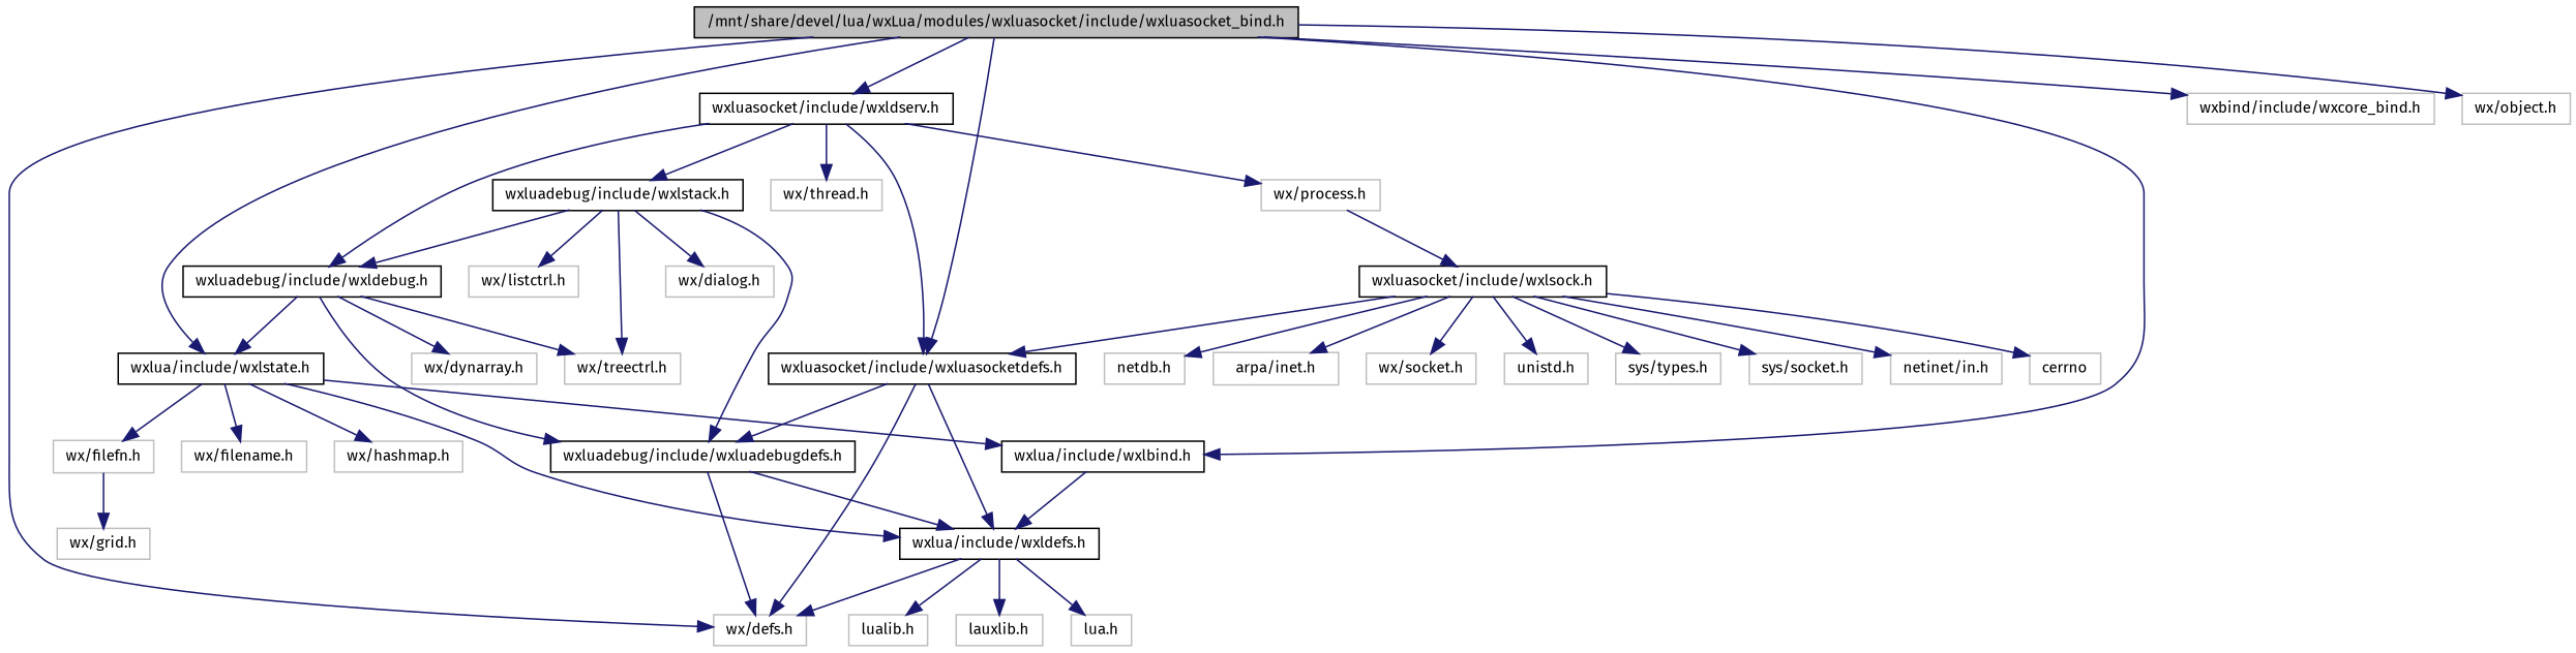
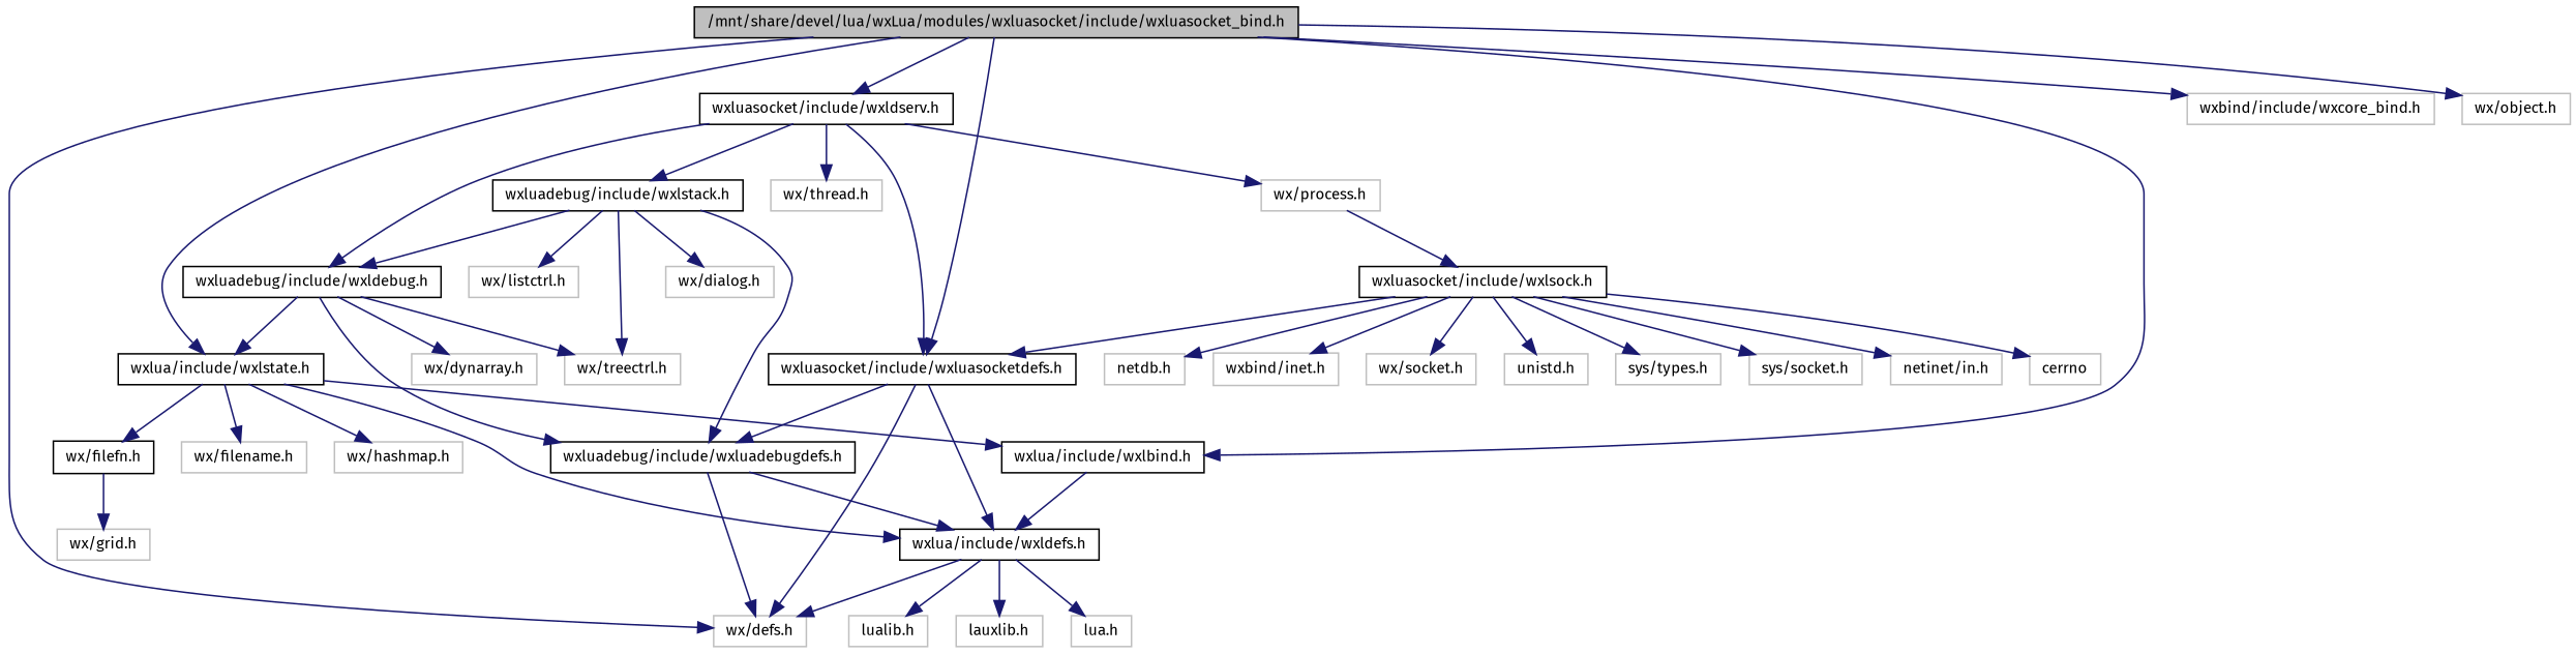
  digraph {
    fontname="Fira Sans"
    node [color=grey75 fillcolor=white fontname="Fira Sans" fontsize=10 shape=record style=filled]
    edge [color=midnightblue fontname="Fira Sans" fontsize=10 labelfontname=FreeSans labelfontsize=10 style=solid]
    n1 [color=black fillcolor=grey75 fontcolor=black height=0.2 label="/mnt/share/devel/lua/wxLua/modules/wxluasocket/include/wxluasocket_bind.h" width=0.4]
    n2 [height=0.2 label="wx/defs.h" width=0.4]
    n3 [color=black height=0.2 label="wxluasocket/include/wxluasocketdefs.h" width=0.4]
    n4 [height=0.2 label="wxbind/include/wxcore_bind.h" width=0.4]
    n5 [color=black height=0.2 label="wxlua/include/wxlstate.h" width=0.4]
    n6 [color=black height=0.2 label="wxlua/include/wxlbind.h" width=0.4]
    n7 [height=0.2 label="wx/object.h" width=0.4]
    n8 [color=black height=0.2 label="wxluasocket/include/wxldserv.h" width=0.4]
    n9 [color=black height=0.2 label="wxlua/include/wxldefs.h" width=0.4]
    n10 [color=black height=0.2 label="wxluadebug/include/wxluadebugdefs.h" width=0.4]
-   n11 [height=0.2 label="wx/filefn.h" width=0.4]
+   n11 [color=black height=0.2 label="wx/filefn.h" width=0.4]
    n12 [height=0.2 label="wx/filename.h" width=0.4]
    n13 [height=0.2 label="wx/hashmap.h" width=0.4]
    n14 [height=0.2 label="wx/process.h" width=0.4]
    n15 [height=0.2 label="wx/thread.h" width=0.4]
    n16 [color=black height=0.2 label="wxluadebug/include/wxldebug.h" width=0.4]
    n17 [color=black height=0.2 label="wxluadebug/include/wxlstack.h" width=0.4]
    n18 [height=0.2 label="lua.h" width=0.4]
    n19 [height=0.2 label="lualib.h" width=0.4]
    n20 [height=0.2 label="lauxlib.h" width=0.4]
    n21 [height=0.2 label="wx/grid.h" width=0.4]
    n22 [color=black height=0.2 label="wxluasocket/include/wxlsock.h" width=0.4]
    n23 [height=0.2 label="unistd.h" width=0.4]
    n24 [height=0.2 label="sys/types.h" width=0.4]
    n25 [height=0.2 label="sys/socket.h" width=0.4]
    n26 [height=0.2 label="netinet/in.h" width=0.4]
    n27 [height=0.2 label=cerrno width=0.4]
    n28 [height=0.2 label="netdb.h" width=0.4]
-   n29 [height=0.2 label="arpa/inet.h" width=0.4]
+   n29 [height=0.2 label="wxbind/inet.h" width=0.4]
    n30 [height=0.2 label="wx/socket.h" width=0.4]
    n31 [height=0.2 label="wx/dynarray.h" width=0.4]
    n32 [height=0.2 label="wx/treectrl.h" width=0.4]
    n33 [height=0.2 label="wx/dialog.h" width=0.4]
    n34 [height=0.2 label="wx/listctrl.h" width=0.4]
    n1 -> n2
    n1 -> n3
    n1 -> n4
    n1 -> n5
    n1 -> n6
    n1 -> n7
    n1 -> n8
    n3 -> n2
    n3 -> n9
    n3 -> n10
    n5 -> n6
    n5 -> n9
    n5 -> n11
    n5 -> n12
    n5 -> n13
    n6 -> n9
    n8 -> n3
    n8 -> n14
    n8 -> n15
    n8 -> n16
    n8 -> n17
    n9 -> n2
    n9 -> n18
    n9 -> n19
    n9 -> n20
    n10 -> n2
    n10 -> n9
    n11 -> n21
    n14 -> n22
    n16 -> n5
    n16 -> n10
    n16 -> n31
    n16 -> n32
    n17 -> n10
    n17 -> n16
    n17 -> n32
    n17 -> n33
    n17 -> n34
    n22 -> n3
    n22 -> n23
    n22 -> n24
    n22 -> n25
    n22 -> n26
    n22 -> n27
    n22 -> n28
    n22 -> n29
    n22 -> n30
  }
